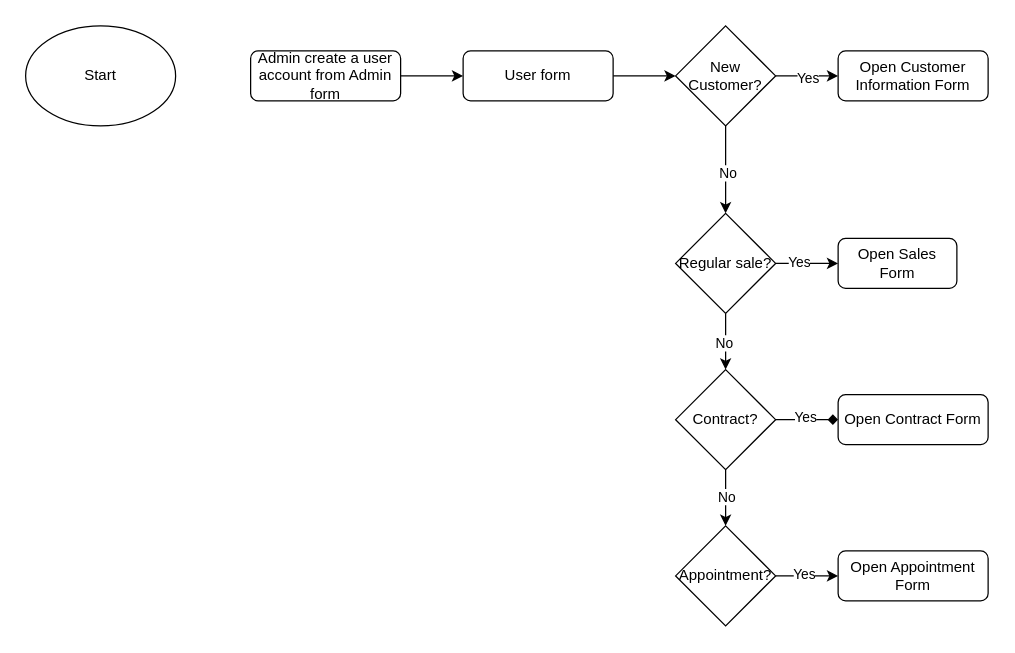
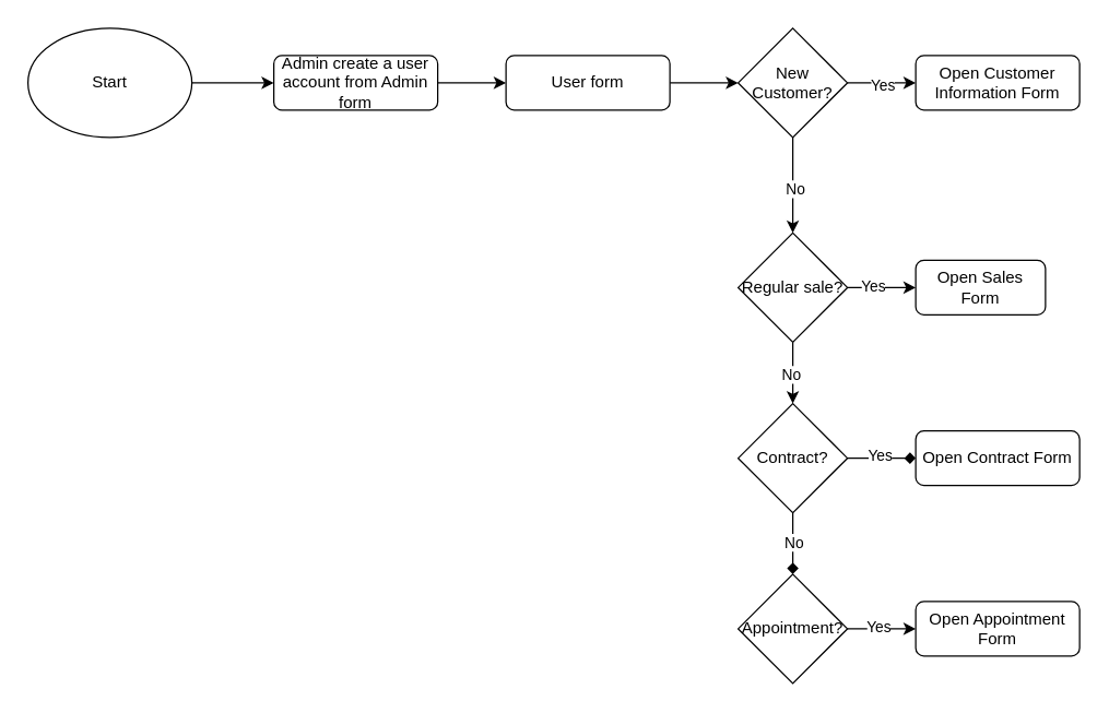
  <mxCell id="0" />
  <mxCell id="1" parent="0" />
  <mxCell id="2" style="edgeStyle=orthogonalEdgeStyle;rounded=0;orthogonalLoop=1;jettySize=auto;html=1;entryX=0;entryY=0.5;entryDx=0;entryDy=0;" edge="1" parent="1" source="3" target="5"><mxGeometry relative="1" as="geometry" /></mxCell>
  <mxCell id="3" value="Admin create a user account from Admin form" style="rounded=1;whiteSpace=wrap;html=1;fontSize=12;glass=0;strokeWidth=1;shadow=0;" parent="1" vertex="1"><mxGeometry x="200" y="40" width="120" height="40" as="geometry" /></mxCell>
  <mxCell id="4" style="edgeStyle=orthogonalEdgeStyle;rounded=0;orthogonalLoop=1;jettySize=auto;html=1;entryX=0;entryY=0.5;entryDx=0;entryDy=0;" edge="1" parent="1" source="5" target="12"><mxGeometry relative="1" as="geometry" /></mxCell>
  <mxCell id="5" value="User form" style="rounded=1;whiteSpace=wrap;html=1;fontSize=12;glass=0;strokeWidth=1;shadow=0;" vertex="1" parent="1"><mxGeometry x="370" y="40" width="120" height="40" as="geometry" /></mxCell>
+ <mxCell id="6" style="edgeStyle=orthogonalEdgeStyle;rounded=0;orthogonalLoop=1;jettySize=auto;html=1;entryX=0;entryY=0.5;entryDx=0;entryDy=0;" edge="1" parent="1" source="7" target="3"><mxGeometry relative="1" as="geometry" /></mxCell>
  <mxCell id="7" value="Start" style="ellipse;whiteSpace=wrap;html=1;" vertex="1" parent="1"><mxGeometry x="20" y="20" width="120" height="80" as="geometry" /></mxCell>
  <mxCell id="8" style="edgeStyle=orthogonalEdgeStyle;rounded=0;orthogonalLoop=1;jettySize=auto;html=1;entryX=0;entryY=0.5;entryDx=0;entryDy=0;" edge="1" parent="1" source="12" target="13"><mxGeometry relative="1" as="geometry" /></mxCell>
  <mxCell id="9" value="Yes" style="edgeLabel;html=1;align=center;verticalAlign=middle;resizable=0;points=[];" vertex="1" connectable="0" parent="8"><mxGeometry y="-1" relative="1" as="geometry"><mxPoint as="offset" /></mxGeometry></mxCell>
  <mxCell id="10" style="edgeStyle=orthogonalEdgeStyle;rounded=0;orthogonalLoop=1;jettySize=auto;html=1;entryX=0.5;entryY=0;entryDx=0;entryDy=0;" edge="1" parent="1" source="12"><mxGeometry relative="1" as="geometry"><mxPoint x="580" y="170" as="targetPoint" /></mxGeometry></mxCell>
  <mxCell id="11" value="No" style="edgeLabel;html=1;align=center;verticalAlign=middle;resizable=0;points=[];" vertex="1" connectable="0" parent="10"><mxGeometry x="0.071" y="1" relative="1" as="geometry"><mxPoint as="offset" /></mxGeometry></mxCell>
  <mxCell id="12" value="New Customer?" style="rhombus;whiteSpace=wrap;html=1;" vertex="1" parent="1"><mxGeometry x="540" y="20" width="80" height="80" as="geometry" /></mxCell>
  <mxCell id="13" value="Open Customer Information Form" style="rounded=1;whiteSpace=wrap;html=1;fontSize=12;glass=0;strokeWidth=1;shadow=0;" vertex="1" parent="1"><mxGeometry x="670" y="40" width="120" height="40" as="geometry" /></mxCell>
  <mxCell id="14" style="edgeStyle=orthogonalEdgeStyle;rounded=0;orthogonalLoop=1;jettySize=auto;html=1;entryX=0;entryY=0.5;entryDx=0;entryDy=0;" edge="1" parent="1" source="18" target="27"><mxGeometry relative="1" as="geometry"><mxPoint x="660" y="210" as="targetPoint" /></mxGeometry></mxCell>
  <mxCell id="15" value="Yes" style="edgeLabel;html=1;align=center;verticalAlign=middle;resizable=0;points=[];" vertex="1" connectable="0" parent="14"><mxGeometry x="-0.3" y="2" relative="1" as="geometry"><mxPoint as="offset" /></mxGeometry></mxCell>
  <mxCell id="16" style="edgeStyle=orthogonalEdgeStyle;rounded=0;orthogonalLoop=1;jettySize=auto;html=1;entryX=0.5;entryY=0;entryDx=0;entryDy=0;" edge="1" parent="1" source="18" target="23"><mxGeometry relative="1" as="geometry" /></mxCell>
  <mxCell id="17" value="No" style="edgeLabel;html=1;align=center;verticalAlign=middle;resizable=0;points=[];" vertex="1" connectable="0" parent="16"><mxGeometry y="-2" relative="1" as="geometry"><mxPoint as="offset" /></mxGeometry></mxCell>
  <mxCell id="18" value="Regular sale?" style="rhombus;whiteSpace=wrap;html=1;" vertex="1" parent="1"><mxGeometry x="540" y="170" width="80" height="80" as="geometry" /></mxCell>
- <mxCell id="19" style="edgeStyle=orthogonalEdgeStyle;rounded=0;orthogonalLoop=1;jettySize=auto;html=1;entryX=0.5;entryY=0;entryDx=0;entryDy=0;" edge="1" parent="1" source="23" target="26"><mxGeometry relative="1" as="geometry" /></mxCell>
+ <mxCell id="19" style="edgeStyle=orthogonalEdgeStyle;rounded=0;orthogonalLoop=1;jettySize=auto;html=1;entryX=0.5;entryY=0;entryDx=0;entryDy=0;endArrow=diamond;" edge="1" parent="1" source="23" target="26"><mxGeometry relative="1" as="geometry" /></mxCell>
  <mxCell id="20" value="No" style="edgeLabel;html=1;align=center;verticalAlign=middle;resizable=0;points=[];" vertex="1" connectable="0" parent="19"><mxGeometry x="-0.074" relative="1" as="geometry"><mxPoint as="offset" /></mxGeometry></mxCell>
  <mxCell id="21" style="edgeStyle=orthogonalEdgeStyle;rounded=0;orthogonalLoop=1;jettySize=auto;html=1;exitX=1;exitY=0.5;exitDx=0;exitDy=0;entryX=0;entryY=0.5;entryDx=0;entryDy=0;endArrow=diamond;" edge="1" parent="1" source="23" target="28"><mxGeometry relative="1" as="geometry" /></mxCell>
  <mxCell id="22" value="Yes" style="edgeLabel;html=1;align=center;verticalAlign=middle;resizable=0;points=[];" vertex="1" connectable="0" parent="21"><mxGeometry x="-0.067" y="3" relative="1" as="geometry"><mxPoint as="offset" /></mxGeometry></mxCell>
  <mxCell id="23" value="Contract?" style="rhombus;whiteSpace=wrap;html=1;" vertex="1" parent="1"><mxGeometry x="540" y="295" width="80" height="80" as="geometry" /></mxCell>
  <mxCell id="24" style="edgeStyle=orthogonalEdgeStyle;rounded=0;orthogonalLoop=1;jettySize=auto;html=1;entryX=0;entryY=0.5;entryDx=0;entryDy=0;" edge="1" parent="1" source="26" target="29"><mxGeometry relative="1" as="geometry" /></mxCell>
  <mxCell id="25" value="Yes" style="edgeLabel;html=1;align=center;verticalAlign=middle;resizable=0;points=[];" vertex="1" connectable="0" parent="24"><mxGeometry x="-0.133" y="2" relative="1" as="geometry"><mxPoint as="offset" /></mxGeometry></mxCell>
  <mxCell id="26" value="Appointment?" style="rhombus;whiteSpace=wrap;html=1;" vertex="1" parent="1"><mxGeometry x="540" y="420" width="80" height="80" as="geometry" /></mxCell>
  <mxCell id="27" value="Open Sales Form" style="rounded=1;whiteSpace=wrap;html=1;fontSize=12;glass=0;strokeWidth=1;shadow=0;" vertex="1" parent="1"><mxGeometry x="670" y="190" width="95" height="40" as="geometry" /></mxCell>
  <mxCell id="28" value="Open Contract Form" style="rounded=1;whiteSpace=wrap;html=1;fontSize=12;glass=0;strokeWidth=1;shadow=0;" vertex="1" parent="1"><mxGeometry x="670" y="315" width="120" height="40" as="geometry" /></mxCell>
  <mxCell id="29" value="Open Appointment Form" style="rounded=1;whiteSpace=wrap;html=1;fontSize=12;glass=0;strokeWidth=1;shadow=0;" vertex="1" parent="1"><mxGeometry x="670" y="440" width="120" height="40" as="geometry" /></mxCell>
